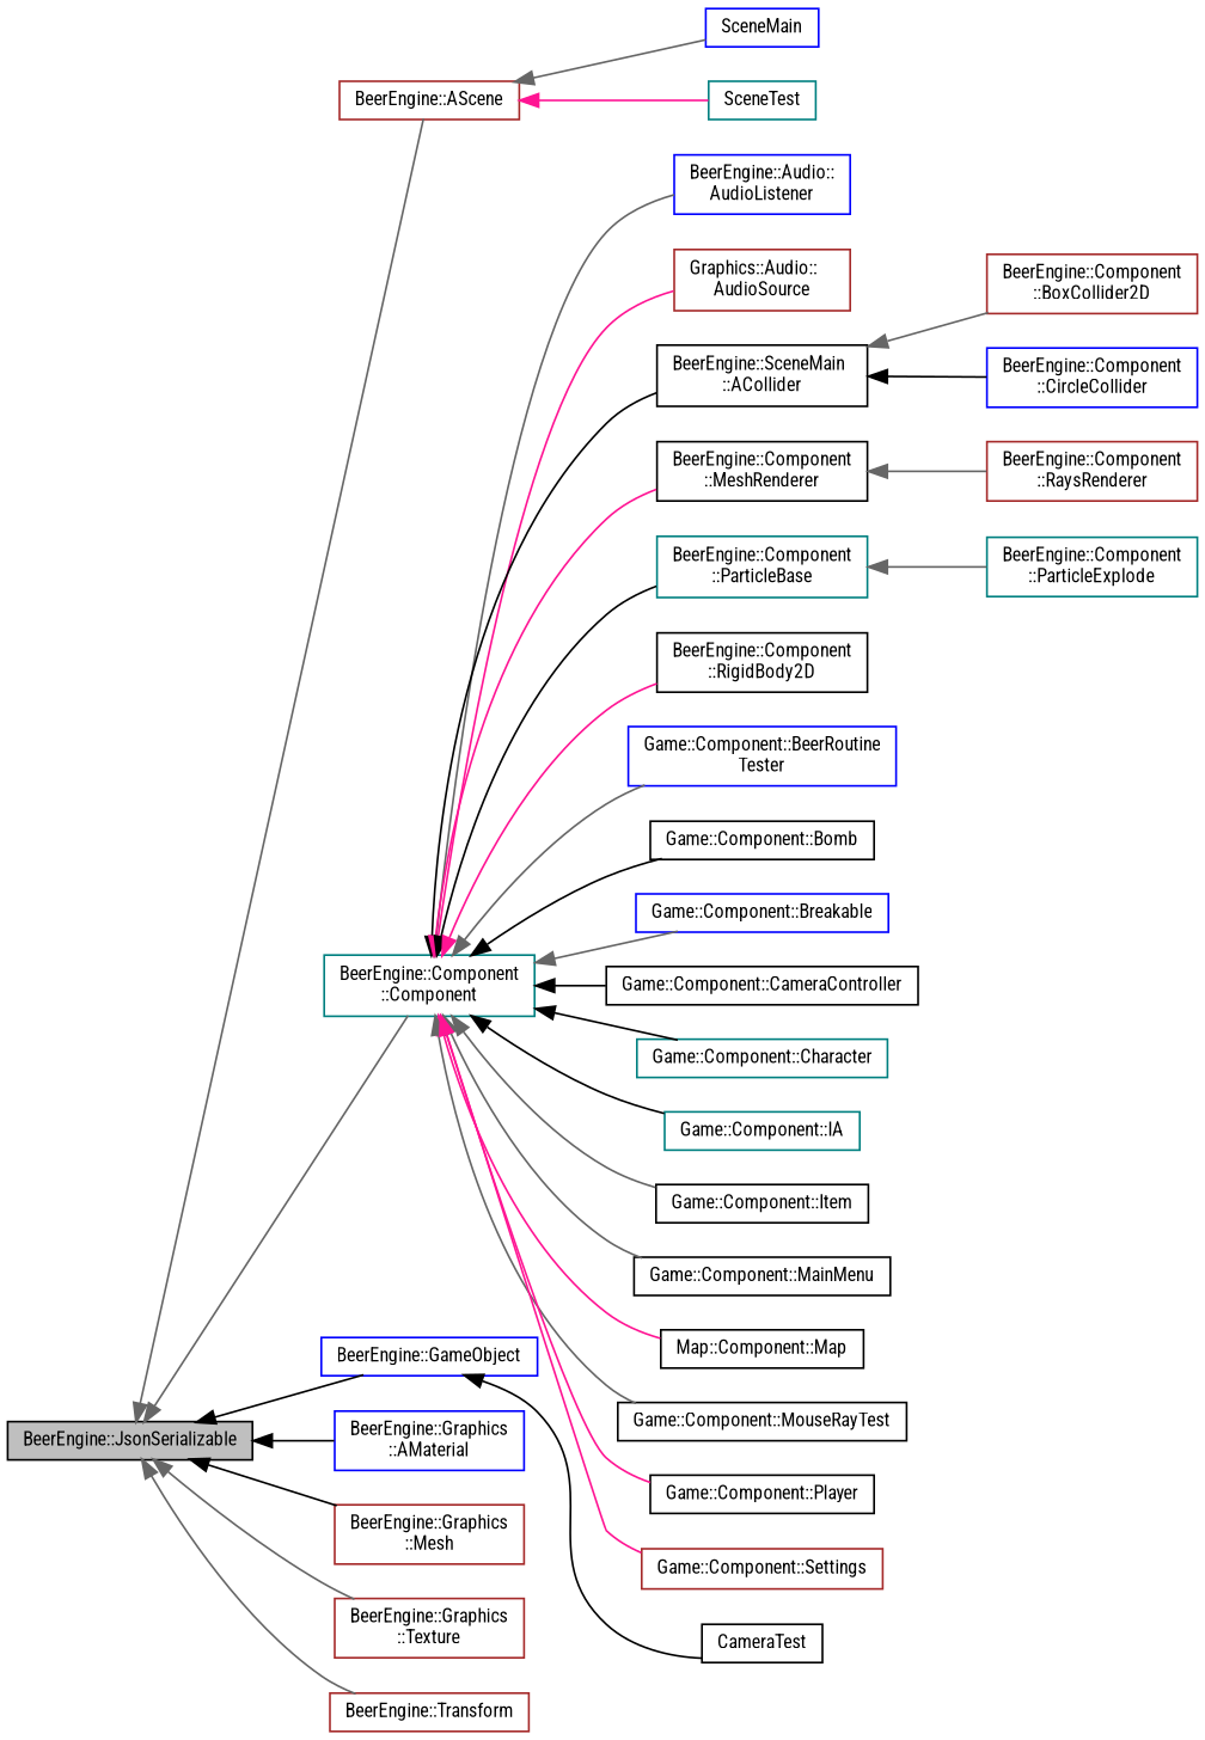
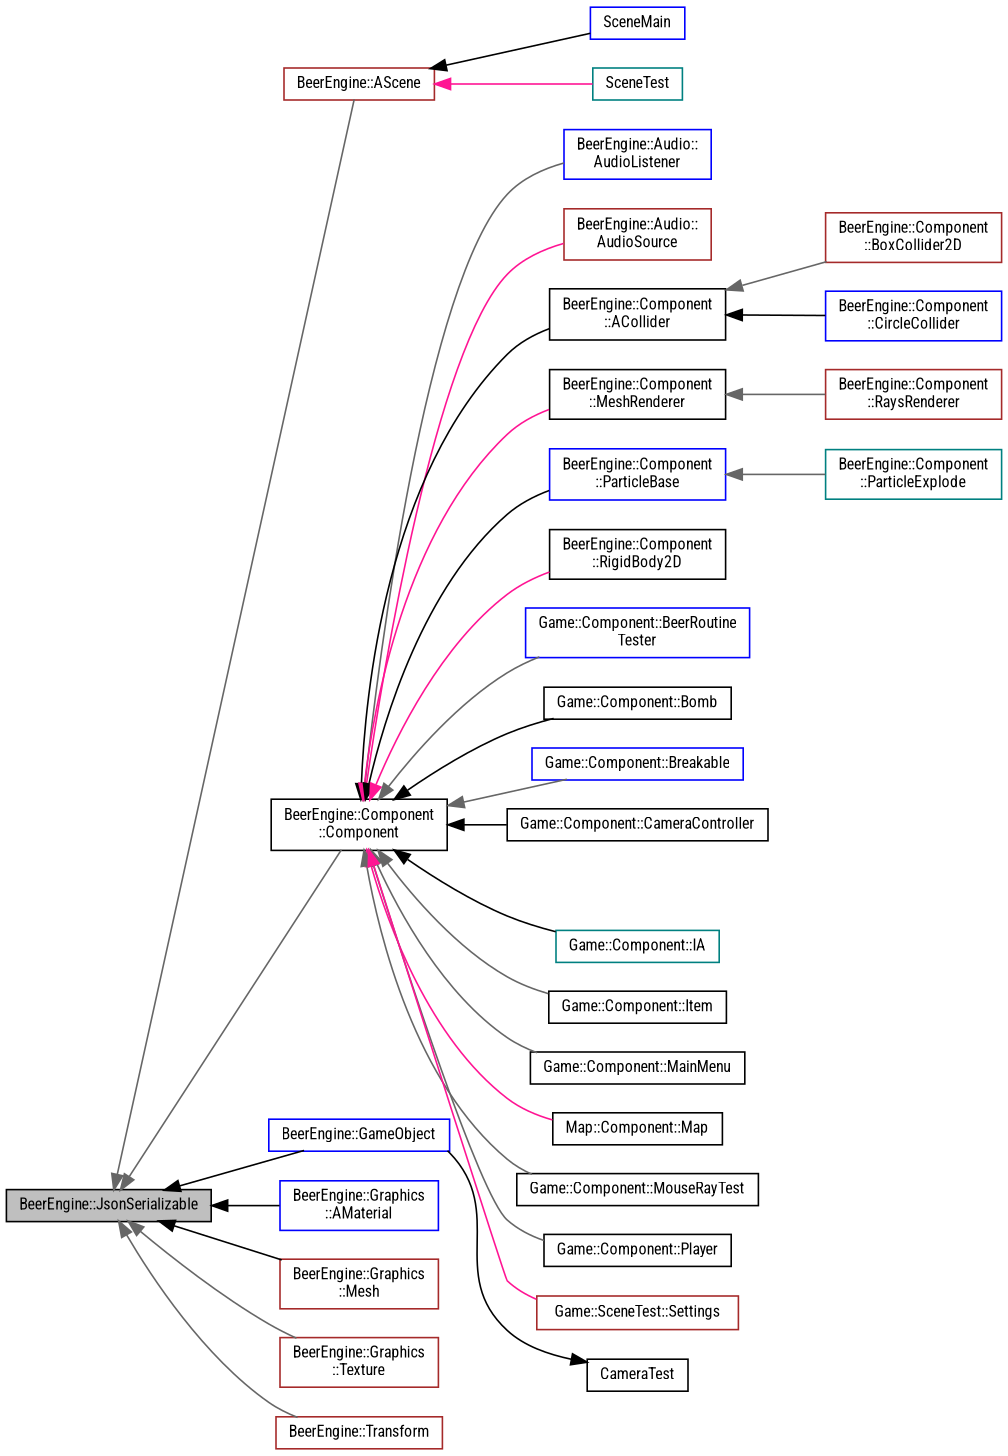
  digraph {
    fontname="Roboto Condensed"
    rankdir=LR
    node [color=black fillcolor=white fontname="Roboto Condensed" fontsize=10 shape=record style=filled]
    edge [color=gray40 dir=back fontname="Roboto Condensed" fontsize=10 labelfontname=Helvetica labelfontsize=10 style=solid]
    n1 [fillcolor=grey75 fontcolor=black height=0.2 label="BeerEngine::JsonSerializable" width=0.4]
    n2 [color=brown height=0.2 label="BeerEngine::AScene" width=0.4]
-   n3 [color=teal height=0.2 label="BeerEngine::Component\l::Component" width=0.4]
+   n3 [height=0.2 label="BeerEngine::Component\l::Component" width=0.4]
    n4 [color=blue height=0.2 label="BeerEngine::GameObject" width=0.4]
    n5 [color=blue height=0.2 label="BeerEngine::Graphics\l::AMaterial" width=0.4]
    n6 [color=brown height=0.2 label="BeerEngine::Graphics\l::Mesh" width=0.4]
    n7 [color=brown height=0.2 label="BeerEngine::Graphics\l::Texture" width=0.4]
    n8 [color=brown height=0.2 label="BeerEngine::Transform" width=0.4]
    n9 [color=blue height=0.2 label=SceneMain width=0.4]
    n10 [color=teal height=0.2 label=SceneTest width=0.4]
    n11 [color=blue height=0.2 label="BeerEngine::Audio::\lAudioListener" width=0.4]
-   n12 [color=brown height=0.2 label="Graphics::Audio::\lAudioSource" width=0.4]
-   n13 [height=0.2 label="BeerEngine::SceneMain\l::ACollider" width=0.4]
+   n12 [color=brown height=0.2 label="BeerEngine::Audio::\lAudioSource" width=0.4]
+   n13 [height=0.2 label="BeerEngine::Component\l::ACollider" width=0.4]
    n14 [height=0.2 label="BeerEngine::Component\l::MeshRenderer" width=0.4]
-   n15 [color=teal height=0.2 label="BeerEngine::Component\l::ParticleBase" width=0.4]
+   n15 [color=blue height=0.2 label="BeerEngine::Component\l::ParticleBase" width=0.4]
    n16 [height=0.2 label="BeerEngine::Component\l::RigidBody2D" width=0.4]
    n17 [color=blue height=0.2 label="Game::Component::BeerRoutine\lTester" width=0.4]
    n18 [height=0.2 label="Game::Component::Bomb" width=0.4]
    n19 [color=blue height=0.2 label="Game::Component::Breakable" width=0.4]
    n20 [height=0.2 label="Game::Component::CameraController" width=0.4]
-   n21 [color=teal height=0.2 label="Game::Component::Character" width=0.4]
    n22 [color=teal height=0.2 label="Game::Component::IA" width=0.4]
    n23 [height=0.2 label="Game::Component::Item" width=0.4]
    n24 [height=0.2 label="Game::Component::MainMenu" width=0.4]
    n25 [height=0.2 label="Map::Component::Map" width=0.4]
    n26 [height=0.2 label="Game::Component::MouseRayTest" width=0.4]
    n27 [height=0.2 label="Game::Component::Player" width=0.4]
-   n28 [color=brown height=0.2 label="Game::Component::Settings" width=0.4]
+   n28 [color=brown height=0.2 label="Game::SceneTest::Settings" width=0.4]
    n29 [height=0.2 label=CameraTest width=0.4]
    n30 [color=brown height=0.2 label="BeerEngine::Component\l::BoxCollider2D" width=0.4]
    n31 [color=blue height=0.2 label="BeerEngine::Component\l::CircleCollider" width=0.4]
    n32 [color=brown height=0.2 label="BeerEngine::Component\l::RaysRenderer" width=0.4]
    n33 [color=teal height=0.2 label="BeerEngine::Component\l::ParticleExplode" width=0.4]
    n1 -> n2
    n1 -> n3
    n1 -> n4 [color=black]
    n1 -> n5 [color=black]
    n1 -> n6 [color=black]
    n1 -> n7
    n1 -> n8
-   n2 -> n9
+   n2 -> n9 [color=black]
    n2 -> n10 [color=deeppink]
    n3 -> n11
    n3 -> n12 [color=deeppink]
    n3 -> n13 [color=black]
    n3 -> n14 [color=deeppink]
    n3 -> n15 [color=black]
    n3 -> n16 [color=deeppink]
    n3 -> n17
    n3 -> n18 [color=black]
    n3 -> n19
    n3 -> n20 [color=black]
-   n3 -> n21 [color=black]
    n3 -> n22 [color=black]
    n3 -> n23
    n3 -> n24
    n3 -> n25 [color=deeppink]
    n3 -> n26
-   n3 -> n27 [color=deeppink]
+   n3 -> n27
    n3 -> n28 [color=deeppink]
-   n4 -> n29 [color=black]
+   n29 -> n4 [color=black]
    n13 -> n30
    n13 -> n31 [color=black]
    n14 -> n32
    n15 -> n33
  }
